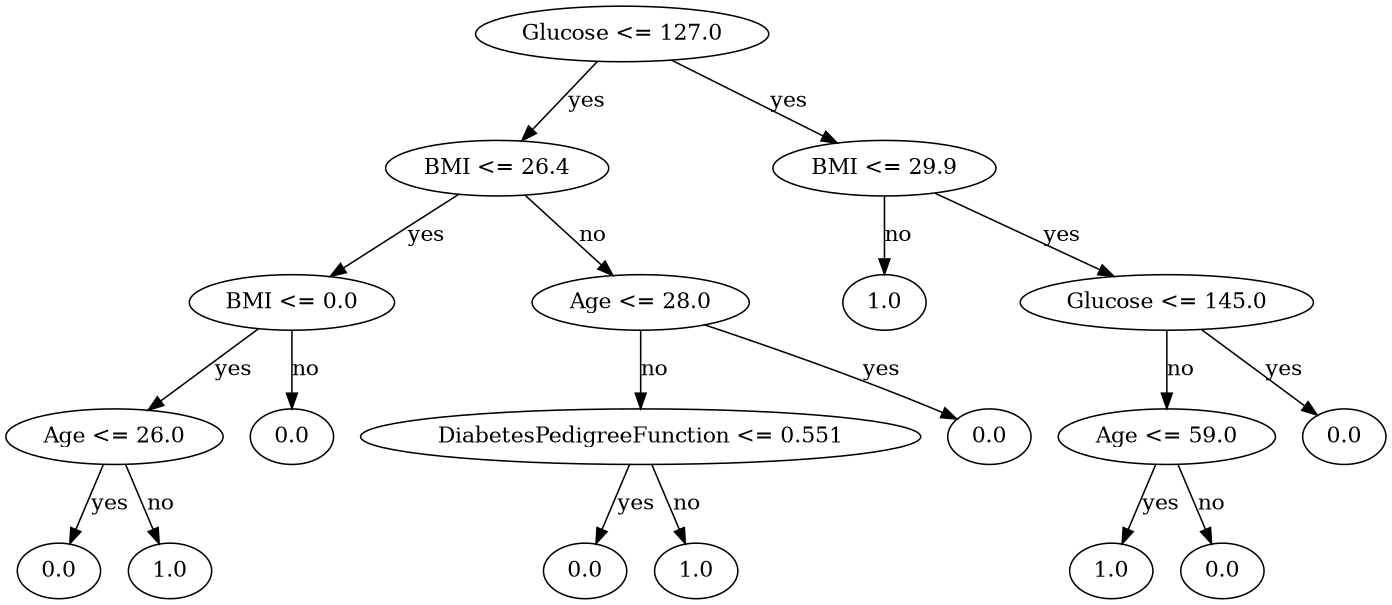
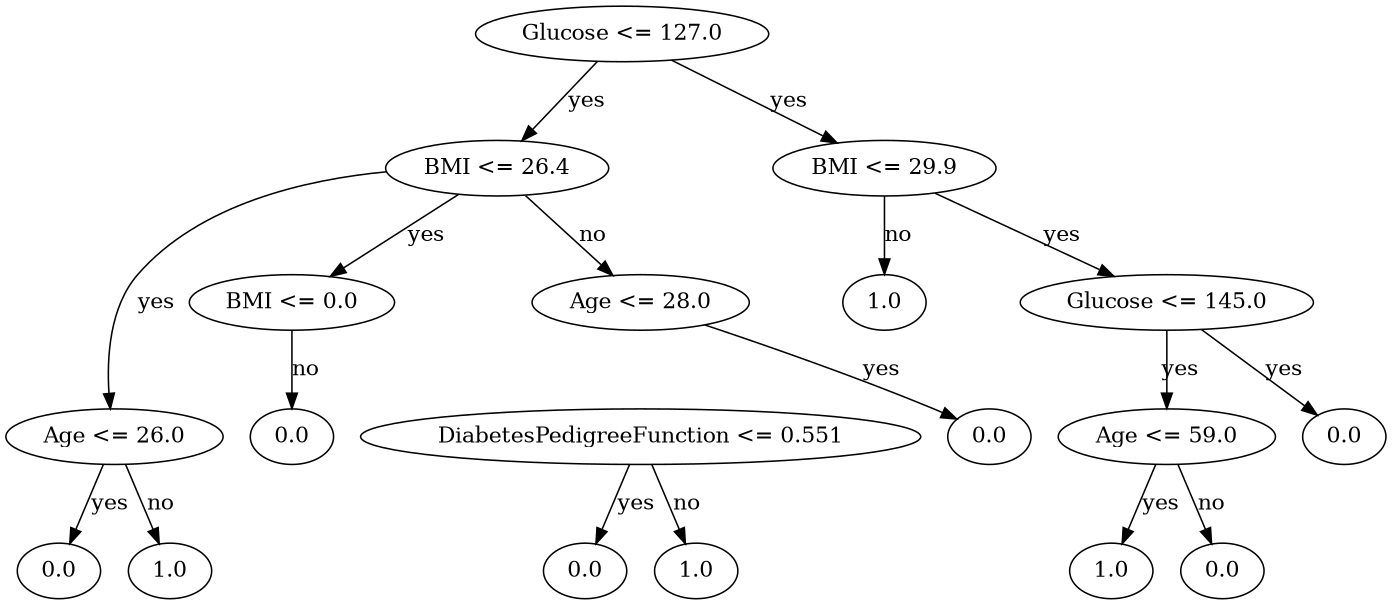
  digraph {
    n1 [label="Glucose <= 127.0"]
    n2 [label="BMI <= 26.4"]
    n3 [label="BMI <= 29.9"]
    n4 [label="BMI <= 0.0"]
    n5 [label="Age <= 28.0"]
    n6 [label="Glucose <= 145.0"]
    n7 [label=1.0]
    n8 [label="Age <= 26.0"]
    n9 [label=0.0]
    n10 [label=0.0]
    n11 [label="DiabetesPedigreeFunction <= 0.551"]
    n12 [label=0.0]
    n13 [label=1.0]
    n14 [label=0.0]
    n15 [label=1.0]
    n16 [label=0.0]
    n17 [label="Age <= 59.0"]
    n18 [label=1.0]
    n19 [label=0.0]
    n1 -> n2 [label=yes]
    n1 -> n3 [label=yes]
    n2 -> n4 [label=yes]
    n2 -> n5 [label=no]
    n3 -> n6 [label=yes]
    n3 -> n7 [label=no]
-   n4 -> n8 [label=yes]
+   n2 -> n8 [label=yes]
    n4 -> n9 [label=no]
    n5 -> n10 [label=yes]
-   n5 -> n11 [label=no]
    n6 -> n16 [label=yes]
-   n6 -> n17 [label=no]
+   n6 -> n17 [label=yes]
    n8 -> n12 [label=yes]
    n8 -> n13 [label=no]
    n11 -> n14 [label=yes]
    n11 -> n15 [label=no]
    n17 -> n18 [label=yes]
    n17 -> n19 [label=no]
  }
